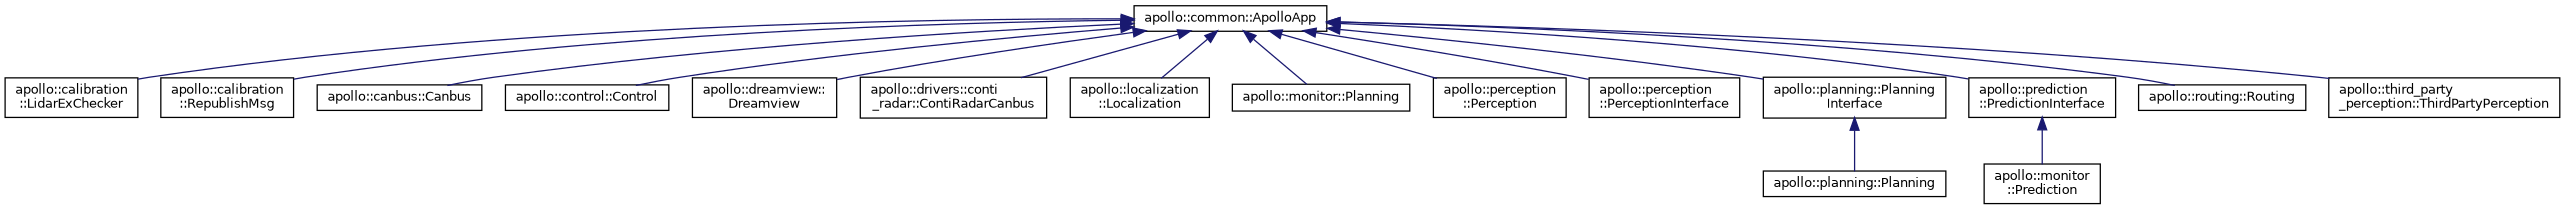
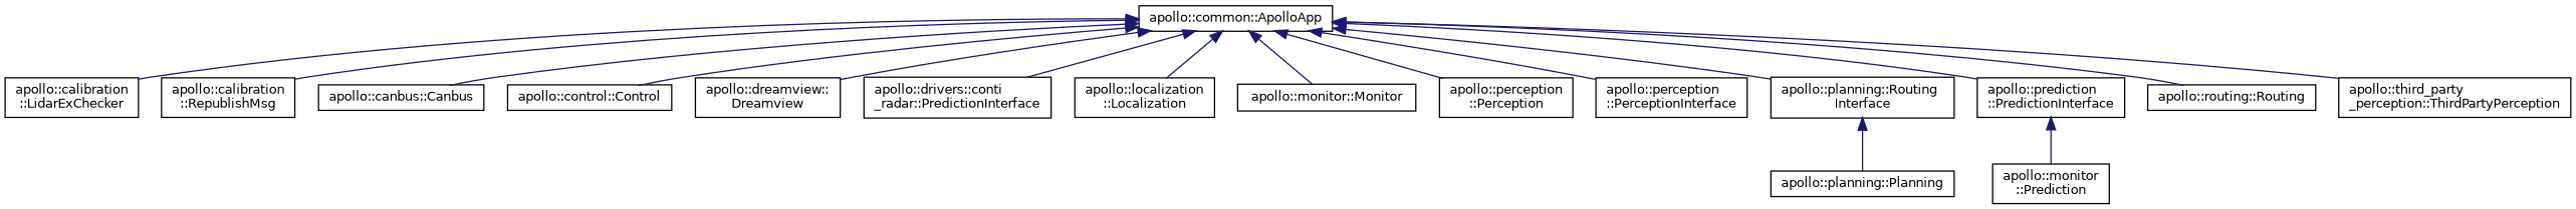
  digraph {
    rankdir=TB
    node [color=black fillcolor=white fontname=Helvetica fontsize=10 shape=record style=filled]
    edge [color=midnightblue dir=back fontname=Helvetica fontsize=10 labelfontname=Helvetica labelfontsize=10 style=solid]
    n1 [height=0.2 label="apollo::common::ApolloApp" width=0.4]
    n2 [height=0.2 label="apollo::calibration\l::LidarExChecker" width=0.4]
    n3 [height=0.2 label="apollo::calibration\l::RepublishMsg" width=0.4]
    n4 [height=0.2 label="apollo::canbus::Canbus" width=0.4]
    n5 [height=0.2 label="apollo::control::Control" width=0.4]
    n6 [height=0.2 label="apollo::dreamview::\lDreamview" width=0.4]
-   n7 [height=0.2 label="apollo::drivers::conti\l_radar::ContiRadarCanbus" width=0.4]
+   n7 [height=0.2 label="apollo::drivers::conti\l_radar::PredictionInterface" width=0.4]
    n8 [height=0.2 label="apollo::localization\l::Localization" width=0.4]
-   n9 [height=0.2 label="apollo::monitor::Planning" width=0.4]
+   n9 [height=0.2 label="apollo::monitor::Monitor" width=0.4]
    n10 [height=0.2 label="apollo::perception\l::Perception" width=0.4]
    n11 [height=0.2 label="apollo::perception\l::PerceptionInterface" width=0.4]
-   n12 [height=0.2 label="apollo::planning::Planning\lInterface" width=0.4]
+   n12 [height=0.2 label="apollo::planning::Routing\lInterface" width=0.4]
    n13 [height=0.2 label="apollo::prediction\l::PredictionInterface" width=0.4]
    n14 [height=0.2 label="apollo::routing::Routing" width=0.4]
    n15 [height=0.2 label="apollo::third_party\l_perception::ThirdPartyPerception" width=0.4]
    n16 [height=0.2 label="apollo::planning::Planning" width=0.4]
    n17 [height=0.2 label="apollo::monitor\l::Prediction" width=0.4]
    n1 -> n2
    n1 -> n3
    n1 -> n4
    n1 -> n5
    n1 -> n6
    n1 -> n7
    n1 -> n8
    n1 -> n9
    n1 -> n10
    n1 -> n11
    n1 -> n12
    n1 -> n13
    n1 -> n14
    n1 -> n15
    n12 -> n16
    n13 -> n17
  }
